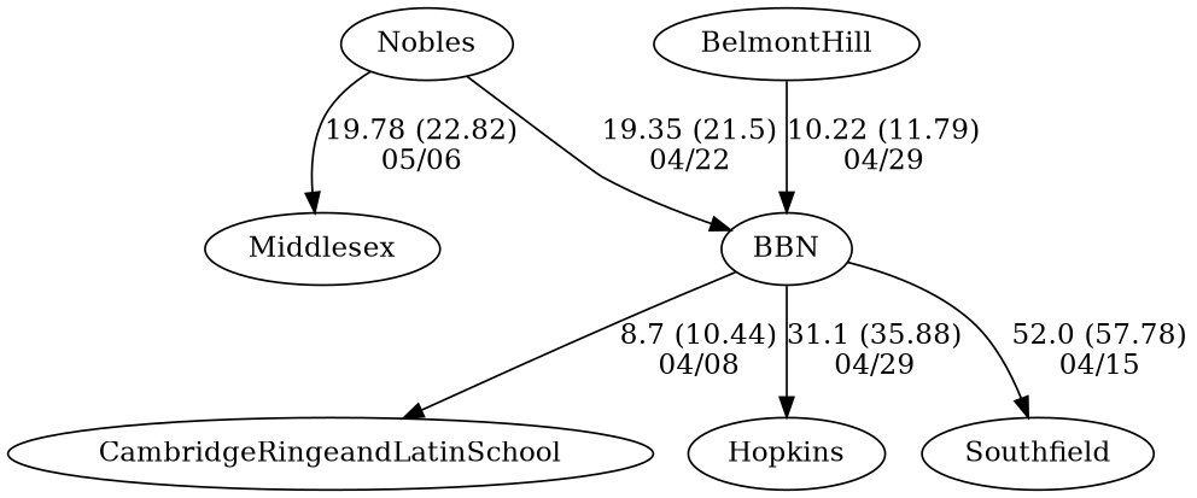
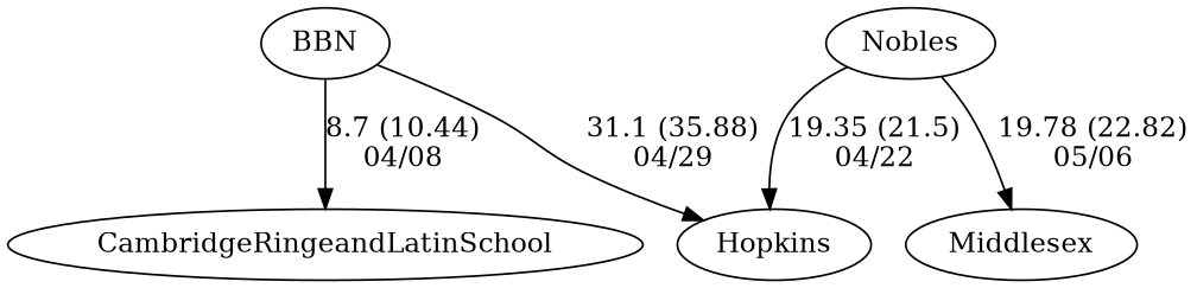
  digraph {
    edge [random=random weight=81]
    BBN
    CambridgeRingeandLatinSchool
    Hopkins
-   Southfield
    Nobles
    Middlesex
-   BelmontHill
    BBN -> CambridgeRingeandLatinSchool [label="8.7 (10.44)\n04/08" weight=92]
    BBN -> Hopkins [label="31.1 (35.88)\n04/29" weight=69]
-   BBN -> Southfield [label="52.0 (57.78)\n04/15" weight=48]
-   Nobles -> BBN [label="19.35 (21.5)\n04/22"]
+   Nobles -> Hopkins [label="19.35 (21.5)\n04/22"]
    Nobles -> Middlesex [label="19.78 (22.82)\n05/06"]
-   BelmontHill -> BBN [label="10.22 (11.79)\n04/29" weight=90]
  }
